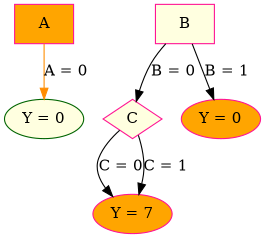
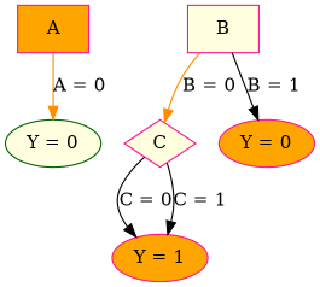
  digraph {
    node [color=deeppink fillcolor=orange shape=ellipse style=filled]
    edge [color=black]
    A [shape=box]
    n2 [color=darkgreen fillcolor=lightyellow label="Y = 0"]
    B [fillcolor=lightyellow shape=box]
    C [fillcolor=lightyellow shape=diamond]
    n5 [label="Y = 0"]
-   n6 [label="Y = 7"]
+   n6 [label="Y = 1"]
    A -> n2 [color=darkorange label="A = 0"]
-   B -> C [label="B = 0"]
+   B -> C [color=darkorange label="B = 0"]
    B -> n5 [label="B = 1"]
    C -> n6 [label="C = 0"]
    C -> n6 [label="C = 1"]
  }
